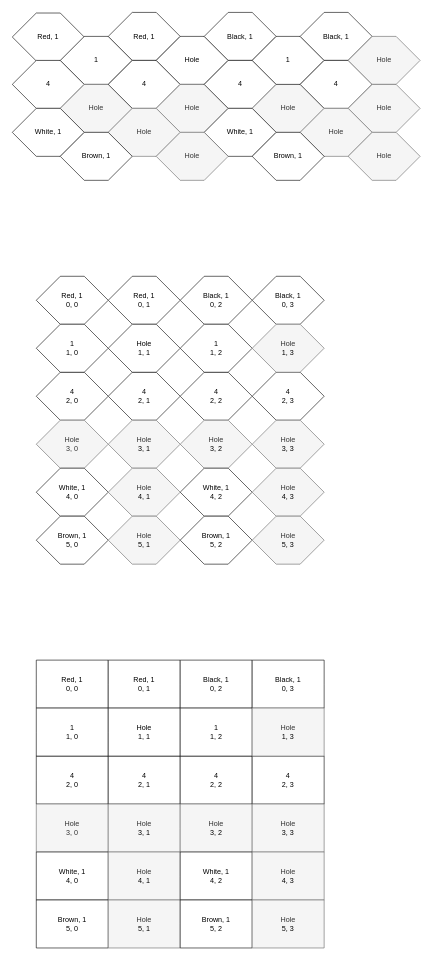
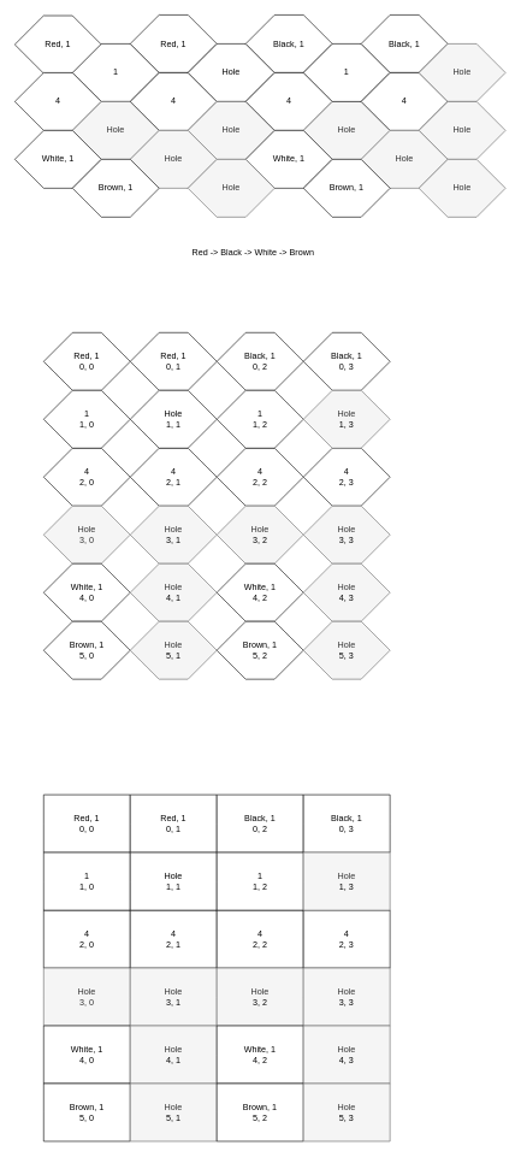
  <mxCell id="0" />
  <mxCell id="1" parent="0" />
  <mxCell id="2" value="Red, 1" style="shape=hexagon;perimeter=hexagonPerimeter2;whiteSpace=wrap;html=1;fixedSize=1;size=40;sketch=0;rounded=0;" vertex="1" parent="1"><mxGeometry x="20" y="21" width="120" height="80" as="geometry" /></mxCell>
  <mxCell id="3" value="4" style="shape=hexagon;perimeter=hexagonPerimeter2;whiteSpace=wrap;html=1;fixedSize=1;size=40;sketch=0;rounded=0;" vertex="1" parent="1"><mxGeometry x="20" y="100" width="120" height="80" as="geometry" /></mxCell>
  <mxCell id="4" value="1" style="shape=hexagon;perimeter=hexagonPerimeter2;whiteSpace=wrap;html=1;fixedSize=1;size=40;sketch=0;rounded=0;" vertex="1" parent="1"><mxGeometry x="100" y="60" width="120" height="80" as="geometry" /></mxCell>
  <mxCell id="5" value="Hole" style="shape=hexagon;perimeter=hexagonPerimeter2;whiteSpace=wrap;html=1;fixedSize=1;size=40;sketch=0;rounded=0;fillColor=#f5f5f5;strokeColor=#666666;fontColor=#333333;" vertex="1" parent="1"><mxGeometry x="100" y="140" width="120" height="80" as="geometry" /></mxCell>
  <mxCell id="6" value="Red, 1" style="shape=hexagon;perimeter=hexagonPerimeter2;whiteSpace=wrap;html=1;fixedSize=1;size=40;sketch=0;rounded=0;" vertex="1" parent="1"><mxGeometry x="180" y="20" width="120" height="80" as="geometry" /></mxCell>
  <mxCell id="7" value="4" style="shape=hexagon;perimeter=hexagonPerimeter2;whiteSpace=wrap;html=1;fixedSize=1;size=40;sketch=0;rounded=0;" vertex="1" parent="1"><mxGeometry x="180" y="100" width="120" height="80" as="geometry" /></mxCell>
  <mxCell id="8" value="Hole" style="shape=hexagon;perimeter=hexagonPerimeter2;whiteSpace=wrap;html=1;fixedSize=1;size=40;sketch=0;rounded=0;" vertex="1" parent="1"><mxGeometry x="260" y="60" width="120" height="80" as="geometry" /></mxCell>
  <mxCell id="9" value="Hole" style="shape=hexagon;perimeter=hexagonPerimeter2;whiteSpace=wrap;html=1;fixedSize=1;size=40;sketch=0;rounded=0;fillColor=#f5f5f5;strokeColor=#666666;fontColor=#333333;" vertex="1" parent="1"><mxGeometry x="260" y="140" width="120" height="80" as="geometry" /></mxCell>
  <mxCell id="10" value="Black, 1" style="shape=hexagon;perimeter=hexagonPerimeter2;whiteSpace=wrap;html=1;fixedSize=1;size=40;sketch=0;rounded=0;" vertex="1" parent="1"><mxGeometry x="340" y="20" width="120" height="80" as="geometry" /></mxCell>
  <mxCell id="11" value="4" style="shape=hexagon;perimeter=hexagonPerimeter2;whiteSpace=wrap;html=1;fixedSize=1;size=40;sketch=0;rounded=0;" vertex="1" parent="1"><mxGeometry x="340" y="100" width="120" height="80" as="geometry" /></mxCell>
  <mxCell id="12" value="Hole" style="shape=hexagon;perimeter=hexagonPerimeter2;whiteSpace=wrap;html=1;fixedSize=1;size=40;sketch=0;rounded=0;fillColor=#f5f5f5;strokeColor=#666666;fontColor=#333333;" vertex="1" parent="1"><mxGeometry x="420" y="140" width="120" height="80" as="geometry" /></mxCell>
  <mxCell id="13" value="1" style="shape=hexagon;perimeter=hexagonPerimeter2;whiteSpace=wrap;html=1;fixedSize=1;size=40;sketch=0;rounded=0;" vertex="1" parent="1"><mxGeometry x="420" y="60" width="120" height="80" as="geometry" /></mxCell>
  <mxCell id="14" value="Black, 1" style="shape=hexagon;perimeter=hexagonPerimeter2;whiteSpace=wrap;html=1;fixedSize=1;size=40;sketch=0;rounded=0;" vertex="1" parent="1"><mxGeometry x="500" y="20" width="120" height="80" as="geometry" /></mxCell>
  <mxCell id="15" value="4" style="shape=hexagon;perimeter=hexagonPerimeter2;whiteSpace=wrap;html=1;fixedSize=1;size=40;sketch=0;rounded=0;" vertex="1" parent="1"><mxGeometry x="500" y="100" width="120" height="80" as="geometry" /></mxCell>
  <mxCell id="16" value="Hole" style="shape=hexagon;perimeter=hexagonPerimeter2;whiteSpace=wrap;html=1;fixedSize=1;size=40;sketch=0;rounded=0;fillColor=#f5f5f5;strokeColor=#666666;fontColor=#333333;" vertex="1" parent="1"><mxGeometry x="580" y="60" width="120" height="80" as="geometry" /></mxCell>
  <mxCell id="17" value="Hole" style="shape=hexagon;perimeter=hexagonPerimeter2;whiteSpace=wrap;html=1;fixedSize=1;size=40;sketch=0;rounded=0;fillColor=#f5f5f5;strokeColor=#666666;fontColor=#333333;" vertex="1" parent="1"><mxGeometry x="580" y="140" width="120" height="80" as="geometry" /></mxCell>
  <mxCell id="18" value="White, 1" style="shape=hexagon;perimeter=hexagonPerimeter2;whiteSpace=wrap;html=1;fixedSize=1;size=40;sketch=0;rounded=0;" vertex="1" parent="1"><mxGeometry x="20" y="180" width="120" height="80" as="geometry" /></mxCell>
  <mxCell id="19" value="Hole" style="shape=hexagon;perimeter=hexagonPerimeter2;whiteSpace=wrap;html=1;fixedSize=1;size=40;sketch=0;rounded=0;fillColor=#f5f5f5;strokeColor=#666666;fontColor=#333333;" vertex="1" parent="1"><mxGeometry x="180" y="180" width="120" height="80" as="geometry" /></mxCell>
  <mxCell id="20" value="White, 1" style="shape=hexagon;perimeter=hexagonPerimeter2;whiteSpace=wrap;html=1;fixedSize=1;size=40;sketch=0;rounded=0;" vertex="1" parent="1"><mxGeometry x="340" y="180" width="120" height="80" as="geometry" /></mxCell>
  <mxCell id="21" value="Hole" style="shape=hexagon;perimeter=hexagonPerimeter2;whiteSpace=wrap;html=1;fixedSize=1;size=40;sketch=0;rounded=0;fillColor=#f5f5f5;strokeColor=#666666;fontColor=#333333;" vertex="1" parent="1"><mxGeometry x="500" y="180" width="120" height="80" as="geometry" /></mxCell>
  <mxCell id="22" value="Brown, 1" style="shape=hexagon;perimeter=hexagonPerimeter2;whiteSpace=wrap;html=1;fixedSize=1;size=40;sketch=0;rounded=0;" vertex="1" parent="1"><mxGeometry x="100" y="220" width="120" height="80" as="geometry" /></mxCell>
  <mxCell id="23" value="Hole" style="shape=hexagon;perimeter=hexagonPerimeter2;whiteSpace=wrap;html=1;fixedSize=1;size=40;sketch=0;rounded=0;fillColor=#f5f5f5;strokeColor=#666666;fontColor=#333333;" vertex="1" parent="1"><mxGeometry x="260" y="220" width="120" height="80" as="geometry" /></mxCell>
  <mxCell id="24" value="Brown, 1" style="shape=hexagon;perimeter=hexagonPerimeter2;whiteSpace=wrap;html=1;fixedSize=1;size=40;sketch=0;rounded=0;" vertex="1" parent="1"><mxGeometry x="420" y="220" width="120" height="80" as="geometry" /></mxCell>
  <mxCell id="25" value="Hole" style="shape=hexagon;perimeter=hexagonPerimeter2;whiteSpace=wrap;html=1;fixedSize=1;size=40;sketch=0;rounded=0;fillColor=#f5f5f5;strokeColor=#666666;fontColor=#333333;" vertex="1" parent="1"><mxGeometry x="580" y="220" width="120" height="80" as="geometry" /></mxCell>
+ <mxCell id="26" value="Red -&amp;gt; Black -&amp;gt; White -&amp;gt; Brown" style="text;html=1;align=center;verticalAlign=middle;resizable=0;points=[];autosize=1;" vertex="1" parent="1"><mxGeometry x="260" y="340" width="180" height="20" as="geometry" /></mxCell>
  <mxCell id="27" value="Red, 1&lt;br&gt;0, 0" style="shape=hexagon;perimeter=hexagonPerimeter2;whiteSpace=wrap;html=1;fixedSize=1;size=40;sketch=0;rounded=0;" vertex="1" parent="1"><mxGeometry x="60" y="460" width="120" height="80" as="geometry" /></mxCell>
  <mxCell id="28" value="4&lt;br&gt;2, 0" style="shape=hexagon;perimeter=hexagonPerimeter2;whiteSpace=wrap;html=1;fixedSize=1;size=40;sketch=0;rounded=0;" vertex="1" parent="1"><mxGeometry x="60" y="620" width="120" height="80" as="geometry" /></mxCell>
  <mxCell id="29" value="1&lt;br&gt;1, 0" style="shape=hexagon;perimeter=hexagonPerimeter2;whiteSpace=wrap;html=1;fixedSize=1;size=40;sketch=0;rounded=0;" vertex="1" parent="1"><mxGeometry x="60" y="540" width="120" height="80" as="geometry" /></mxCell>
  <mxCell id="30" value="Hole&lt;br&gt;3, 0" style="shape=hexagon;perimeter=hexagonPerimeter2;whiteSpace=wrap;html=1;fixedSize=1;size=40;sketch=0;rounded=0;fillColor=#f5f5f5;strokeColor=#666666;fontColor=#333333;" vertex="1" parent="1"><mxGeometry x="60" y="700" width="120" height="80" as="geometry" /></mxCell>
  <mxCell id="31" value="Red, 1&lt;br&gt;0, 1" style="shape=hexagon;perimeter=hexagonPerimeter2;whiteSpace=wrap;html=1;fixedSize=1;size=40;sketch=0;rounded=0;" vertex="1" parent="1"><mxGeometry x="180" y="460" width="120" height="80" as="geometry" /></mxCell>
  <mxCell id="32" value="4&lt;br&gt;2, 1" style="shape=hexagon;perimeter=hexagonPerimeter2;whiteSpace=wrap;html=1;fixedSize=1;size=40;sketch=0;rounded=0;" vertex="1" parent="1"><mxGeometry x="180" y="620" width="120" height="80" as="geometry" /></mxCell>
  <mxCell id="33" value="Hole&lt;br&gt;1, 1" style="shape=hexagon;perimeter=hexagonPerimeter2;whiteSpace=wrap;html=1;fixedSize=1;size=40;sketch=0;rounded=0;" vertex="1" parent="1"><mxGeometry x="180" y="540" width="120" height="80" as="geometry" /></mxCell>
  <mxCell id="34" value="Hole&lt;br&gt;&lt;span style=&quot;color: rgb(0 , 0 , 0)&quot;&gt;3, 1&lt;/span&gt;" style="shape=hexagon;perimeter=hexagonPerimeter2;whiteSpace=wrap;html=1;fixedSize=1;size=40;sketch=0;rounded=0;fillColor=#f5f5f5;strokeColor=#666666;fontColor=#333333;" vertex="1" parent="1"><mxGeometry x="180" y="700" width="120" height="80" as="geometry" /></mxCell>
  <mxCell id="35" value="Black, 1&lt;br&gt;0, 2" style="shape=hexagon;perimeter=hexagonPerimeter2;whiteSpace=wrap;html=1;fixedSize=1;size=40;sketch=0;rounded=0;" vertex="1" parent="1"><mxGeometry x="300" y="460" width="120" height="80" as="geometry" /></mxCell>
  <mxCell id="36" value="4&lt;br&gt;2, 2" style="shape=hexagon;perimeter=hexagonPerimeter2;whiteSpace=wrap;html=1;fixedSize=1;size=40;sketch=0;rounded=0;" vertex="1" parent="1"><mxGeometry x="300" y="620" width="120" height="80" as="geometry" /></mxCell>
  <mxCell id="37" value="Hole&lt;br&gt;&lt;span style=&quot;color: rgb(0 , 0 , 0)&quot;&gt;3, 2&lt;/span&gt;" style="shape=hexagon;perimeter=hexagonPerimeter2;whiteSpace=wrap;html=1;fixedSize=1;size=40;sketch=0;rounded=0;fillColor=#f5f5f5;strokeColor=#666666;fontColor=#333333;" vertex="1" parent="1"><mxGeometry x="300" y="700" width="120" height="80" as="geometry" /></mxCell>
  <mxCell id="38" value="1&lt;br&gt;1, 2" style="shape=hexagon;perimeter=hexagonPerimeter2;whiteSpace=wrap;html=1;fixedSize=1;size=40;sketch=0;rounded=0;" vertex="1" parent="1"><mxGeometry x="300" y="540" width="120" height="80" as="geometry" /></mxCell>
  <mxCell id="39" value="Black, 1&lt;br&gt;0, 3" style="shape=hexagon;perimeter=hexagonPerimeter2;whiteSpace=wrap;html=1;fixedSize=1;size=40;sketch=0;rounded=0;" vertex="1" parent="1"><mxGeometry x="420" y="460" width="120" height="80" as="geometry" /></mxCell>
  <mxCell id="40" value="4&lt;br&gt;2, 3" style="shape=hexagon;perimeter=hexagonPerimeter2;whiteSpace=wrap;html=1;fixedSize=1;size=40;sketch=0;rounded=0;" vertex="1" parent="1"><mxGeometry x="420" y="620" width="120" height="80" as="geometry" /></mxCell>
  <mxCell id="41" value="Hole&lt;br&gt;&lt;span style=&quot;color: rgb(0 , 0 , 0)&quot;&gt;1, 3&lt;/span&gt;" style="shape=hexagon;perimeter=hexagonPerimeter2;whiteSpace=wrap;html=1;fixedSize=1;size=40;sketch=0;rounded=0;fillColor=#f5f5f5;strokeColor=#666666;fontColor=#333333;" vertex="1" parent="1"><mxGeometry x="420" y="540" width="120" height="80" as="geometry" /></mxCell>
  <mxCell id="42" value="Hole&lt;br&gt;&lt;span style=&quot;color: rgb(0 , 0 , 0)&quot;&gt;3, 3&lt;/span&gt;" style="shape=hexagon;perimeter=hexagonPerimeter2;whiteSpace=wrap;html=1;fixedSize=1;size=40;sketch=0;rounded=0;fillColor=#f5f5f5;strokeColor=#666666;fontColor=#333333;" vertex="1" parent="1"><mxGeometry x="420" y="700" width="120" height="80" as="geometry" /></mxCell>
  <mxCell id="43" value="White, 1&lt;br&gt;4, 0" style="shape=hexagon;perimeter=hexagonPerimeter2;whiteSpace=wrap;html=1;fixedSize=1;size=40;sketch=0;rounded=0;" vertex="1" parent="1"><mxGeometry x="60" y="780" width="120" height="80" as="geometry" /></mxCell>
  <mxCell id="44" value="Hole&lt;br&gt;&lt;span style=&quot;color: rgb(0 , 0 , 0)&quot;&gt;4, 1&lt;/span&gt;" style="shape=hexagon;perimeter=hexagonPerimeter2;whiteSpace=wrap;html=1;fixedSize=1;size=40;sketch=0;rounded=0;fillColor=#f5f5f5;strokeColor=#666666;fontColor=#333333;" vertex="1" parent="1"><mxGeometry x="180" y="780" width="120" height="80" as="geometry" /></mxCell>
  <mxCell id="45" value="White, 1&lt;br&gt;4, 2" style="shape=hexagon;perimeter=hexagonPerimeter2;whiteSpace=wrap;html=1;fixedSize=1;size=40;sketch=0;rounded=0;" vertex="1" parent="1"><mxGeometry x="300" y="780" width="120" height="80" as="geometry" /></mxCell>
  <mxCell id="46" value="Hole&lt;br&gt;&lt;span style=&quot;color: rgb(0 , 0 , 0)&quot;&gt;4, 3&lt;/span&gt;" style="shape=hexagon;perimeter=hexagonPerimeter2;whiteSpace=wrap;html=1;fixedSize=1;size=40;sketch=0;rounded=0;fillColor=#f5f5f5;strokeColor=#666666;fontColor=#333333;" vertex="1" parent="1"><mxGeometry x="420" y="780" width="120" height="80" as="geometry" /></mxCell>
  <mxCell id="47" value="Brown, 1&lt;br&gt;5, 0" style="shape=hexagon;perimeter=hexagonPerimeter2;whiteSpace=wrap;html=1;fixedSize=1;size=40;sketch=0;rounded=0;" vertex="1" parent="1"><mxGeometry x="60" y="860" width="120" height="80" as="geometry" /></mxCell>
  <mxCell id="48" value="Hole&lt;br&gt;&lt;span style=&quot;color: rgb(0 , 0 , 0)&quot;&gt;5, 1&lt;/span&gt;" style="shape=hexagon;perimeter=hexagonPerimeter2;whiteSpace=wrap;html=1;fixedSize=1;size=40;sketch=0;rounded=0;fillColor=#f5f5f5;strokeColor=#666666;fontColor=#333333;" vertex="1" parent="1"><mxGeometry x="180" y="860" width="120" height="80" as="geometry" /></mxCell>
  <mxCell id="49" value="Brown, 1&lt;br&gt;5, 2" style="shape=hexagon;perimeter=hexagonPerimeter2;whiteSpace=wrap;html=1;fixedSize=1;size=40;sketch=0;rounded=0;" vertex="1" parent="1"><mxGeometry x="300" y="860" width="120" height="80" as="geometry" /></mxCell>
  <mxCell id="50" value="Hole&lt;br&gt;&lt;span style=&quot;color: rgb(0 , 0 , 0)&quot;&gt;5, 3&lt;/span&gt;" style="shape=hexagon;perimeter=hexagonPerimeter2;whiteSpace=wrap;html=1;fixedSize=1;size=40;sketch=0;rounded=0;fillColor=#f5f5f5;strokeColor=#666666;fontColor=#333333;" vertex="1" parent="1"><mxGeometry x="420" y="860" width="120" height="80" as="geometry" /></mxCell>
  <mxCell id="51" value="Red, 1&lt;br&gt;0, 0" style="shape=hexagon;perimeter=hexagonPerimeter2;whiteSpace=wrap;html=1;fixedSize=1;size=-40;sketch=0;rounded=0;" vertex="1" parent="1"><mxGeometry x="60" y="1100" width="120" height="80" as="geometry" /></mxCell>
  <mxCell id="52" value="4&lt;br&gt;2, 0" style="shape=hexagon;perimeter=hexagonPerimeter2;whiteSpace=wrap;html=1;fixedSize=1;size=-30;sketch=0;rounded=0;" vertex="1" parent="1"><mxGeometry x="60" y="1260" width="120" height="80" as="geometry" /></mxCell>
  <mxCell id="53" value="1&lt;br&gt;1, 0" style="shape=hexagon;perimeter=hexagonPerimeter2;whiteSpace=wrap;html=1;fixedSize=1;size=-20;sketch=0;rounded=0;" vertex="1" parent="1"><mxGeometry x="60" y="1180" width="120" height="80" as="geometry" /></mxCell>
  <mxCell id="54" value="Hole&lt;br&gt;3, 0" style="shape=hexagon;perimeter=hexagonPerimeter2;whiteSpace=wrap;html=1;fixedSize=1;size=-20;sketch=0;rounded=0;fillColor=#f5f5f5;strokeColor=#666666;fontColor=#333333;" vertex="1" parent="1"><mxGeometry x="60" y="1340" width="120" height="80" as="geometry" /></mxCell>
  <mxCell id="55" value="Red, 1&lt;br&gt;0, 1" style="shape=hexagon;perimeter=hexagonPerimeter2;whiteSpace=wrap;html=1;fixedSize=1;size=-30;sketch=0;rounded=0;" vertex="1" parent="1"><mxGeometry x="180" y="1100" width="120" height="80" as="geometry" /></mxCell>
  <mxCell id="56" value="4&lt;br&gt;2, 1" style="shape=hexagon;perimeter=hexagonPerimeter2;whiteSpace=wrap;html=1;fixedSize=1;size=-30;sketch=0;rounded=0;" vertex="1" parent="1"><mxGeometry x="180" y="1260" width="120" height="80" as="geometry" /></mxCell>
  <mxCell id="57" value="Hole&lt;br&gt;1, 1" style="shape=hexagon;perimeter=hexagonPerimeter2;whiteSpace=wrap;html=1;fixedSize=1;size=-20;sketch=0;rounded=0;" vertex="1" parent="1"><mxGeometry x="180" y="1180" width="120" height="80" as="geometry" /></mxCell>
  <mxCell id="58" value="Hole&lt;br&gt;&lt;span style=&quot;color: rgb(0 , 0 , 0)&quot;&gt;3, 1&lt;/span&gt;" style="shape=hexagon;perimeter=hexagonPerimeter2;whiteSpace=wrap;html=1;fixedSize=1;size=-20;sketch=0;rounded=0;fillColor=#f5f5f5;strokeColor=#666666;fontColor=#333333;" vertex="1" parent="1"><mxGeometry x="180" y="1340" width="120" height="80" as="geometry" /></mxCell>
  <mxCell id="59" value="Black, 1&lt;br&gt;0, 2" style="shape=hexagon;perimeter=hexagonPerimeter2;whiteSpace=wrap;html=1;fixedSize=1;size=-50;sketch=0;rounded=0;" vertex="1" parent="1"><mxGeometry x="300" y="1100" width="120" height="80" as="geometry" /></mxCell>
  <mxCell id="60" value="4&lt;br&gt;2, 2" style="shape=hexagon;perimeter=hexagonPerimeter2;whiteSpace=wrap;html=1;fixedSize=1;size=-30;sketch=0;rounded=0;" vertex="1" parent="1"><mxGeometry x="300" y="1260" width="120" height="80" as="geometry" /></mxCell>
  <mxCell id="61" value="Hole&lt;br&gt;&lt;span style=&quot;color: rgb(0 , 0 , 0)&quot;&gt;3, 2&lt;/span&gt;" style="shape=hexagon;perimeter=hexagonPerimeter2;whiteSpace=wrap;html=1;fixedSize=1;size=-20;sketch=0;rounded=0;fillColor=#f5f5f5;strokeColor=#666666;fontColor=#333333;" vertex="1" parent="1"><mxGeometry x="300" y="1340" width="120" height="80" as="geometry" /></mxCell>
  <mxCell id="62" value="1&lt;br&gt;1, 2" style="shape=hexagon;perimeter=hexagonPerimeter2;whiteSpace=wrap;html=1;fixedSize=1;size=-50;sketch=0;rounded=0;" vertex="1" parent="1"><mxGeometry x="300" y="1180" width="120" height="80" as="geometry" /></mxCell>
  <mxCell id="63" value="Black, 1&lt;br&gt;0, 3" style="shape=hexagon;perimeter=hexagonPerimeter2;whiteSpace=wrap;html=1;fixedSize=1;size=-10;sketch=0;rounded=0;" vertex="1" parent="1"><mxGeometry x="420" y="1100" width="120" height="80" as="geometry" /></mxCell>
  <mxCell id="64" value="4&lt;br&gt;2, 3" style="shape=hexagon;perimeter=hexagonPerimeter2;whiteSpace=wrap;html=1;fixedSize=1;size=-30;sketch=0;rounded=0;" vertex="1" parent="1"><mxGeometry x="420" y="1260" width="120" height="80" as="geometry" /></mxCell>
  <mxCell id="65" value="Hole&lt;br&gt;&lt;span style=&quot;color: rgb(0 , 0 , 0)&quot;&gt;1, 3&lt;/span&gt;" style="shape=hexagon;perimeter=hexagonPerimeter2;whiteSpace=wrap;html=1;fixedSize=1;size=-30;sketch=0;rounded=0;fillColor=#f5f5f5;strokeColor=#666666;fontColor=#333333;" vertex="1" parent="1"><mxGeometry x="420" y="1180" width="120" height="80" as="geometry" /></mxCell>
  <mxCell id="66" value="Hole&lt;br&gt;&lt;span style=&quot;color: rgb(0 , 0 , 0)&quot;&gt;3, 3&lt;/span&gt;" style="shape=hexagon;perimeter=hexagonPerimeter2;whiteSpace=wrap;html=1;fixedSize=1;size=-120;sketch=0;rounded=0;fillColor=#f5f5f5;strokeColor=#666666;fontColor=#333333;" vertex="1" parent="1"><mxGeometry x="420" y="1340" width="120" height="80" as="geometry" /></mxCell>
  <mxCell id="67" value="White, 1&lt;br&gt;4, 0" style="shape=hexagon;perimeter=hexagonPerimeter2;whiteSpace=wrap;html=1;fixedSize=1;size=-60;sketch=0;rounded=0;" vertex="1" parent="1"><mxGeometry x="60" y="1420" width="120" height="80" as="geometry" /></mxCell>
  <mxCell id="68" value="Hole&lt;br&gt;&lt;span style=&quot;color: rgb(0 , 0 , 0)&quot;&gt;4, 1&lt;/span&gt;" style="shape=hexagon;perimeter=hexagonPerimeter2;whiteSpace=wrap;html=1;fixedSize=1;size=-20;sketch=0;rounded=0;fillColor=#f5f5f5;strokeColor=#666666;fontColor=#333333;" vertex="1" parent="1"><mxGeometry x="180" y="1420" width="120" height="80" as="geometry" /></mxCell>
  <mxCell id="69" value="White, 1&lt;br&gt;4, 2" style="shape=hexagon;perimeter=hexagonPerimeter2;whiteSpace=wrap;html=1;fixedSize=1;size=-20;sketch=0;rounded=0;" vertex="1" parent="1"><mxGeometry x="300" y="1420" width="120" height="80" as="geometry" /></mxCell>
  <mxCell id="70" value="Hole&lt;br&gt;&lt;span style=&quot;color: rgb(0 , 0 , 0)&quot;&gt;4, 3&lt;/span&gt;" style="shape=hexagon;perimeter=hexagonPerimeter2;whiteSpace=wrap;html=1;fixedSize=1;size=-30;sketch=0;rounded=0;fillColor=#f5f5f5;strokeColor=#666666;fontColor=#333333;" vertex="1" parent="1"><mxGeometry x="420" y="1420" width="120" height="80" as="geometry" /></mxCell>
  <mxCell id="71" value="Brown, 1&lt;br&gt;5, 0" style="shape=hexagon;perimeter=hexagonPerimeter2;whiteSpace=wrap;html=1;fixedSize=1;size=-30;sketch=0;rounded=0;" vertex="1" parent="1"><mxGeometry x="60" y="1500" width="120" height="80" as="geometry" /></mxCell>
  <mxCell id="72" value="Hole&lt;br&gt;&lt;span style=&quot;color: rgb(0 , 0 , 0)&quot;&gt;5, 1&lt;/span&gt;" style="shape=hexagon;perimeter=hexagonPerimeter2;whiteSpace=wrap;html=1;fixedSize=1;size=-80;sketch=0;rounded=0;fillColor=#f5f5f5;strokeColor=#666666;fontColor=#333333;" vertex="1" parent="1"><mxGeometry x="180" y="1500" width="120" height="80" as="geometry" /></mxCell>
  <mxCell id="73" value="Brown, 1&lt;br&gt;5, 2" style="shape=hexagon;perimeter=hexagonPerimeter2;whiteSpace=wrap;html=1;fixedSize=1;size=-10;sketch=0;rounded=0;" vertex="1" parent="1"><mxGeometry x="300" y="1500" width="120" height="80" as="geometry" /></mxCell>
  <mxCell id="74" value="Hole&lt;br&gt;&lt;span style=&quot;color: rgb(0 , 0 , 0)&quot;&gt;5, 3&lt;/span&gt;" style="shape=hexagon;perimeter=hexagonPerimeter2;whiteSpace=wrap;html=1;fixedSize=1;size=-30;sketch=0;rounded=0;fillColor=#f5f5f5;strokeColor=#666666;fontColor=#333333;" vertex="1" parent="1"><mxGeometry x="420" y="1500" width="120" height="80" as="geometry" /></mxCell>
